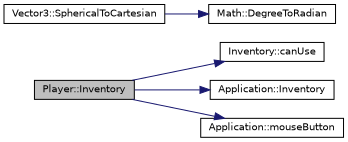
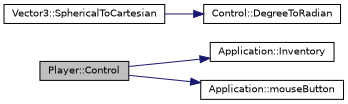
  digraph {
    rankdir=LR
    node [color=black fontname=Helvetica fontsize=10 shape=record]
    edge [color=midnightblue fontname=Helvetica fontsize=10 labelfontname=Helvetica labelfontsize=10 style=solid]
-   n1 [fillcolor=grey75 fontcolor=black height=0.2 label="Player::Inventory" style=filled width=0.4]
-   n2 [height=0.2 label="Inventory::canUse" width=0.4]
+   n1 [fillcolor=grey75 fontcolor=black height=0.2 label="Player::Control" style=filled width=0.4]
    n3 [height=0.2 label="Application::Inventory" width=0.4]
    n4 [height=0.2 label="Application::mouseButton" width=0.4]
    n5 [height=0.2 label="Vector3::SphericalToCartesian" width=0.4]
-   n6 [height=0.2 label="Math::DegreeToRadian" width=0.4]
-   n1 -> n2
+   n6 [height=0.2 label="Control::DegreeToRadian" width=0.4]
    n1 -> n3
    n1 -> n4
    n5 -> n6
  }
